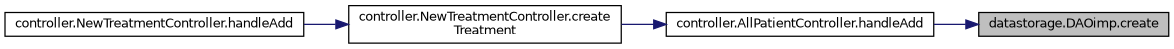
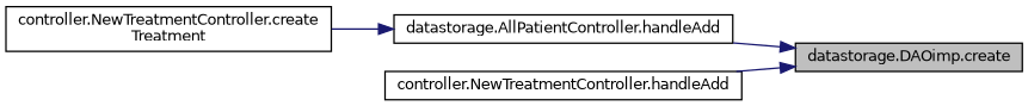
  digraph {
    rankdir=RL
    node [color=black fillcolor=white fontname=Helvetica fontsize=10 shape=record style=filled]
    edge [color=midnightblue dir=back fontname=Helvetica fontsize=10 labelfontname=Helvetica labelfontsize=10 style=solid]
    n1 [fillcolor=grey75 fontcolor=black height=0.2 label="datastorage.DAOimp.create" width=0.4]
-   n2 [height=0.2 label="controller.AllPatientController.handleAdd" width=0.4]
+   n2 [height=0.2 label="datastorage.AllPatientController.handleAdd" width=0.4]
    n3 [height=0.2 label="controller.NewTreatmentController.create\lTreatment" width=0.4]
    n4 [height=0.2 label="controller.NewTreatmentController.handleAdd" width=0.4]
    n1 -> n2
    n2 -> n3
-   n3 -> n4
+   n1 -> n4
  }
